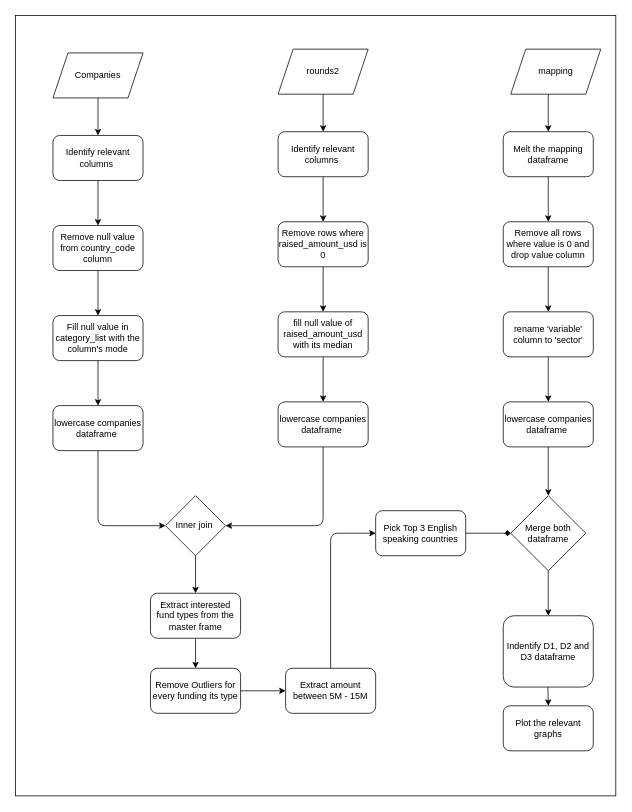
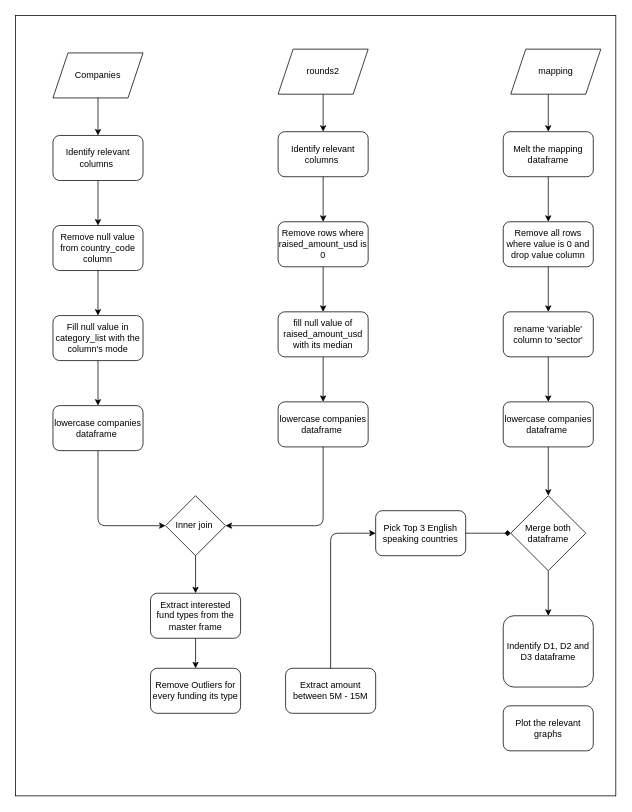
  <mxCell id="0" />
  <mxCell id="1" parent="0" />
  <mxCell id="2" value="" style="rounded=0;whiteSpace=wrap;html=1;fillColor=none;" vertex="1" parent="1"><mxGeometry x="20" y="20" width="800" height="1040" as="geometry" /></mxCell>
  <mxCell id="3" value="Companies" style="shape=parallelogram;perimeter=parallelogramPerimeter;whiteSpace=wrap;html=1;fixedSize=1;" vertex="1" parent="1"><mxGeometry x="70" y="70" width="120" height="60" as="geometry" /></mxCell>
  <mxCell id="4" value="rounds2" style="shape=parallelogram;perimeter=parallelogramPerimeter;whiteSpace=wrap;html=1;fixedSize=1;" vertex="1" parent="1"><mxGeometry x="370" y="65" width="120" height="60" as="geometry" /></mxCell>
  <mxCell id="5" value="mapping" style="shape=parallelogram;perimeter=parallelogramPerimeter;whiteSpace=wrap;html=1;fixedSize=1;" vertex="1" parent="1"><mxGeometry x="680" y="65" width="120" height="60" as="geometry" /></mxCell>
  <mxCell id="6" value="Identify relevant columns&amp;nbsp;" style="rounded=1;whiteSpace=wrap;html=1;" vertex="1" parent="1"><mxGeometry x="70" y="180" width="120" height="60" as="geometry" /></mxCell>
  <mxCell id="7" value="Fill null value in category_list with the column's mode" style="rounded=1;whiteSpace=wrap;html=1;" vertex="1" parent="1"><mxGeometry x="70" y="420" width="120" height="60" as="geometry" /></mxCell>
  <mxCell id="8" value="Remove null value from country_code column" style="rounded=1;whiteSpace=wrap;html=1;" vertex="1" parent="1"><mxGeometry x="70" y="300" width="120" height="60" as="geometry" /></mxCell>
  <mxCell id="9" value="lowercase companies dataframe&amp;nbsp;" style="rounded=1;whiteSpace=wrap;html=1;" vertex="1" parent="1"><mxGeometry x="70" y="540" width="120" height="60" as="geometry" /></mxCell>
  <mxCell id="10" value="" style="endArrow=classic;html=1;entryX=0.5;entryY=0;entryDx=0;entryDy=0;exitX=0.5;exitY=1;exitDx=0;exitDy=0;" edge="1" parent="1" source="3" target="6"><mxGeometry width="50" height="50" relative="1" as="geometry"><mxPoint x="120" y="130" as="sourcePoint" /><mxPoint x="120" y="210" as="targetPoint" /></mxGeometry></mxCell>
  <mxCell id="11" value="" style="endArrow=classic;html=1;entryX=0.5;entryY=0;entryDx=0;entryDy=0;exitX=0.5;exitY=1;exitDx=0;exitDy=0;" edge="1" parent="1" source="6" target="8"><mxGeometry width="50" height="50" relative="1" as="geometry"><mxPoint x="120" y="240" as="sourcePoint" /><mxPoint x="120" y="290" as="targetPoint" /></mxGeometry></mxCell>
  <mxCell id="12" value="" style="endArrow=classic;html=1;entryX=0.5;entryY=0;entryDx=0;entryDy=0;exitX=0.5;exitY=1;exitDx=0;exitDy=0;" edge="1" parent="1" source="8" target="7"><mxGeometry width="50" height="50" relative="1" as="geometry"><mxPoint x="129.5" y="360" as="sourcePoint" /><mxPoint x="129.5" y="410" as="targetPoint" /></mxGeometry></mxCell>
  <mxCell id="13" value="" style="endArrow=classic;html=1;entryX=0.5;entryY=0;entryDx=0;entryDy=0;exitX=0.5;exitY=1;exitDx=0;exitDy=0;" edge="1" parent="1" source="7" target="9"><mxGeometry width="50" height="50" relative="1" as="geometry"><mxPoint x="129.5" y="480" as="sourcePoint" /><mxPoint x="129.5" y="530" as="targetPoint" /></mxGeometry></mxCell>
  <mxCell id="14" value="Identify relevant columns&amp;nbsp;" style="rounded=1;whiteSpace=wrap;html=1;" vertex="1" parent="1"><mxGeometry x="370" y="175" width="120" height="60" as="geometry" /></mxCell>
  <mxCell id="15" value="fill null value of raised_amount_usd with its median" style="rounded=1;whiteSpace=wrap;html=1;" vertex="1" parent="1"><mxGeometry x="370" y="415" width="120" height="60" as="geometry" /></mxCell>
  <mxCell id="16" value="Remove rows where raised_amount_usd is 0" style="rounded=1;whiteSpace=wrap;html=1;" vertex="1" parent="1"><mxGeometry x="370" y="295" width="120" height="60" as="geometry" /></mxCell>
  <mxCell id="17" value="lowercase companies dataframe&amp;nbsp;" style="rounded=1;whiteSpace=wrap;html=1;" vertex="1" parent="1"><mxGeometry x="370" y="535" width="120" height="60" as="geometry" /></mxCell>
  <mxCell id="18" value="" style="endArrow=classic;html=1;entryX=0.5;entryY=0;entryDx=0;entryDy=0;exitX=0.5;exitY=1;exitDx=0;exitDy=0;" edge="1" parent="1" target="14"><mxGeometry width="50" height="50" relative="1" as="geometry"><mxPoint x="430" y="125" as="sourcePoint" /><mxPoint x="420" y="205" as="targetPoint" /></mxGeometry></mxCell>
  <mxCell id="19" value="" style="endArrow=classic;html=1;entryX=0.5;entryY=0;entryDx=0;entryDy=0;exitX=0.5;exitY=1;exitDx=0;exitDy=0;" edge="1" parent="1" source="14" target="16"><mxGeometry width="50" height="50" relative="1" as="geometry"><mxPoint x="420" y="235" as="sourcePoint" /><mxPoint x="420" y="285" as="targetPoint" /></mxGeometry></mxCell>
  <mxCell id="20" value="" style="endArrow=classic;html=1;entryX=0.5;entryY=0;entryDx=0;entryDy=0;exitX=0.5;exitY=1;exitDx=0;exitDy=0;" edge="1" parent="1" source="16" target="15"><mxGeometry width="50" height="50" relative="1" as="geometry"><mxPoint x="429.5" y="355" as="sourcePoint" /><mxPoint x="429.5" y="405" as="targetPoint" /></mxGeometry></mxCell>
  <mxCell id="21" value="" style="endArrow=classic;html=1;entryX=0.5;entryY=0;entryDx=0;entryDy=0;exitX=0.5;exitY=1;exitDx=0;exitDy=0;" edge="1" parent="1" source="15" target="17"><mxGeometry width="50" height="50" relative="1" as="geometry"><mxPoint x="429.5" y="475" as="sourcePoint" /><mxPoint x="429.5" y="525" as="targetPoint" /></mxGeometry></mxCell>
  <mxCell id="22" value="Inner join&amp;nbsp;" style="rhombus;whiteSpace=wrap;html=1;" vertex="1" parent="1"><mxGeometry x="220" y="660" width="80" height="80" as="geometry" /></mxCell>
  <mxCell id="23" value="" style="endArrow=classic;html=1;exitX=0.5;exitY=1;exitDx=0;exitDy=0;entryX=0;entryY=0.5;entryDx=0;entryDy=0;" edge="1" parent="1" source="9" target="22"><mxGeometry width="50" height="50" relative="1" as="geometry"><mxPoint x="170" y="670" as="sourcePoint" /><mxPoint x="220" y="620" as="targetPoint" /><Array as="points"><mxPoint x="130" y="700" /></Array></mxGeometry></mxCell>
  <mxCell id="24" value="" style="endArrow=classic;html=1;exitX=0.5;exitY=1;exitDx=0;exitDy=0;entryX=1;entryY=0.5;entryDx=0;entryDy=0;" edge="1" parent="1" source="17" target="22"><mxGeometry width="50" height="50" relative="1" as="geometry"><mxPoint x="430" y="680" as="sourcePoint" /><mxPoint x="480" y="630" as="targetPoint" /><Array as="points"><mxPoint x="430" y="700" /></Array></mxGeometry></mxCell>
  <mxCell id="25" value="Extract interested fund types from the master frame" style="rounded=1;whiteSpace=wrap;html=1;" vertex="1" parent="1"><mxGeometry x="200" y="790" width="120" height="60" as="geometry" /></mxCell>
  <mxCell id="26" value="" style="endArrow=classic;html=1;entryX=0.5;entryY=0;entryDx=0;entryDy=0;exitX=0.5;exitY=1;exitDx=0;exitDy=0;" edge="1" parent="1" source="22" target="25"><mxGeometry width="50" height="50" relative="1" as="geometry"><mxPoint x="259.5" y="740" as="sourcePoint" /><mxPoint x="259.5" y="800" as="targetPoint" /></mxGeometry></mxCell>
  <mxCell id="27" value="Remove Outliers for every funding its type" style="rounded=1;whiteSpace=wrap;html=1;" vertex="1" parent="1"><mxGeometry x="200" y="890" width="120" height="60" as="geometry" /></mxCell>
  <mxCell id="28" value="" style="endArrow=classic;html=1;entryX=0.5;entryY=0;entryDx=0;entryDy=0;exitX=0.5;exitY=1;exitDx=0;exitDy=0;" edge="1" parent="1" source="25" target="27"><mxGeometry width="50" height="50" relative="1" as="geometry"><mxPoint x="259.5" y="850" as="sourcePoint" /><mxPoint x="259.5" y="900" as="targetPoint" /></mxGeometry></mxCell>
  <mxCell id="29" value="Extract amount between 5M - 15M" style="rounded=1;whiteSpace=wrap;html=1;" vertex="1" parent="1"><mxGeometry x="380" y="890" width="120" height="60" as="geometry" /></mxCell>
- <mxCell id="30" value="" style="endArrow=classic;html=1;exitX=1;exitY=0.5;exitDx=0;exitDy=0;entryX=0;entryY=0.5;entryDx=0;entryDy=0;" edge="1" parent="1" source="27" target="29"><mxGeometry width="50" height="50" relative="1" as="geometry"><mxPoint x="330" y="910" as="sourcePoint" /><mxPoint x="380" y="860" as="targetPoint" /></mxGeometry></mxCell>
  <mxCell id="31" value="Pick Top 3 English speaking countries" style="rounded=1;whiteSpace=wrap;html=1;" vertex="1" parent="1"><mxGeometry x="500" y="680" width="120" height="60" as="geometry" /></mxCell>
  <mxCell id="32" value="Melt the mapping dataframe" style="rounded=1;whiteSpace=wrap;html=1;" vertex="1" parent="1"><mxGeometry x="670" y="175" width="120" height="60" as="geometry" /></mxCell>
  <mxCell id="33" value="rename 'variable' column to 'sector'" style="rounded=1;whiteSpace=wrap;html=1;" vertex="1" parent="1"><mxGeometry x="670" y="415" width="120" height="60" as="geometry" /></mxCell>
  <mxCell id="34" value="Remove all rows where value is 0 and drop value column" style="rounded=1;whiteSpace=wrap;html=1;" vertex="1" parent="1"><mxGeometry x="670" y="295" width="120" height="60" as="geometry" /></mxCell>
  <mxCell id="35" value="lowercase companies dataframe&amp;nbsp;" style="rounded=1;whiteSpace=wrap;html=1;" vertex="1" parent="1"><mxGeometry x="670" y="535" width="120" height="60" as="geometry" /></mxCell>
  <mxCell id="36" value="" style="endArrow=classic;html=1;entryX=0.5;entryY=0;entryDx=0;entryDy=0;exitX=0.5;exitY=1;exitDx=0;exitDy=0;" edge="1" parent="1" target="32"><mxGeometry width="50" height="50" relative="1" as="geometry"><mxPoint x="730" y="125" as="sourcePoint" /><mxPoint x="720" y="205" as="targetPoint" /></mxGeometry></mxCell>
  <mxCell id="37" value="" style="endArrow=classic;html=1;entryX=0.5;entryY=0;entryDx=0;entryDy=0;exitX=0.5;exitY=1;exitDx=0;exitDy=0;" edge="1" parent="1" source="32" target="34"><mxGeometry width="50" height="50" relative="1" as="geometry"><mxPoint x="720" y="235" as="sourcePoint" /><mxPoint x="720" y="285" as="targetPoint" /></mxGeometry></mxCell>
  <mxCell id="38" value="" style="endArrow=classic;html=1;entryX=0.5;entryY=0;entryDx=0;entryDy=0;exitX=0.5;exitY=1;exitDx=0;exitDy=0;" edge="1" parent="1" source="34" target="33"><mxGeometry width="50" height="50" relative="1" as="geometry"><mxPoint x="729.5" y="355" as="sourcePoint" /><mxPoint x="729.5" y="405" as="targetPoint" /></mxGeometry></mxCell>
  <mxCell id="39" value="" style="endArrow=classic;html=1;entryX=0.5;entryY=0;entryDx=0;entryDy=0;exitX=0.5;exitY=1;exitDx=0;exitDy=0;" edge="1" parent="1" source="33" target="35"><mxGeometry width="50" height="50" relative="1" as="geometry"><mxPoint x="729.5" y="475" as="sourcePoint" /><mxPoint x="729.5" y="525" as="targetPoint" /></mxGeometry></mxCell>
  <mxCell id="40" value="" style="endArrow=classic;html=1;exitX=0.5;exitY=0;exitDx=0;exitDy=0;entryX=0;entryY=0.5;entryDx=0;entryDy=0;" edge="1" parent="1" source="29" target="31"><mxGeometry width="50" height="50" relative="1" as="geometry"><mxPoint x="420" y="820" as="sourcePoint" /><mxPoint x="470" y="770" as="targetPoint" /><Array as="points"><mxPoint x="440" y="710" /></Array></mxGeometry></mxCell>
  <mxCell id="41" value="Merge both dataframe" style="rhombus;whiteSpace=wrap;html=1;" vertex="1" parent="1"><mxGeometry x="680" y="660" width="100" height="100" as="geometry" /></mxCell>
  <mxCell id="42" value="" style="endArrow=classic;html=1;entryX=0.5;entryY=0;entryDx=0;entryDy=0;exitX=0.5;exitY=1;exitDx=0;exitDy=0;" edge="1" parent="1" source="35" target="41"><mxGeometry width="50" height="50" relative="1" as="geometry"><mxPoint x="719.5" y="595" as="sourcePoint" /><mxPoint x="719.5" y="655" as="targetPoint" /></mxGeometry></mxCell>
  <mxCell id="43" value="" style="endArrow=diamond;html=1;exitX=1;exitY=0.5;exitDx=0;exitDy=0;entryX=0;entryY=0.5;entryDx=0;entryDy=0;" edge="1" parent="1" source="31" target="41"><mxGeometry width="50" height="50" relative="1" as="geometry"><mxPoint x="650" y="650" as="sourcePoint" /><mxPoint x="700" y="600" as="targetPoint" /></mxGeometry></mxCell>
  <mxCell id="44" value="Indentify D1, D2 and D3 dataframe" style="rounded=1;whiteSpace=wrap;html=1;" vertex="1" parent="1"><mxGeometry x="670" y="820" width="120" height="95" as="geometry" /></mxCell>
  <mxCell id="45" value="Plot the relevant graphs" style="rounded=1;whiteSpace=wrap;html=1;" vertex="1" parent="1"><mxGeometry x="670" y="940" width="120" height="60" as="geometry" /></mxCell>
  <mxCell id="46" value="" style="endArrow=classic;html=1;entryX=0.5;entryY=0;entryDx=0;entryDy=0;exitX=0.5;exitY=1;exitDx=0;exitDy=0;" edge="1" parent="1" source="41" target="44"><mxGeometry width="50" height="50" relative="1" as="geometry"><mxPoint x="729.5" y="780" as="sourcePoint" /><mxPoint x="729.5" y="845" as="targetPoint" /></mxGeometry></mxCell>
- <mxCell id="47" value="" style="endArrow=classic;html=1;entryX=0.5;entryY=0;entryDx=0;entryDy=0;exitX=0.496;exitY=1;exitDx=0;exitDy=0;exitPerimeter=0;" edge="1" parent="1" source="44" target="45"><mxGeometry width="50" height="50" relative="1" as="geometry"><mxPoint x="729.5" y="890" as="sourcePoint" /><mxPoint x="729.5" y="950" as="targetPoint" /></mxGeometry></mxCell>
